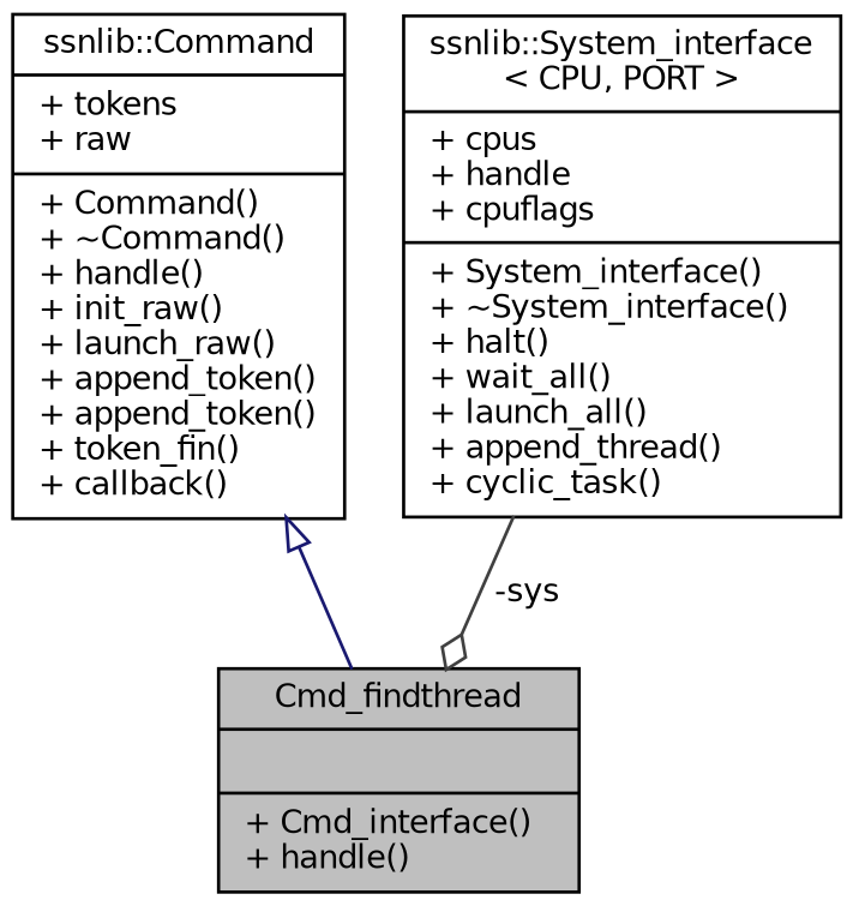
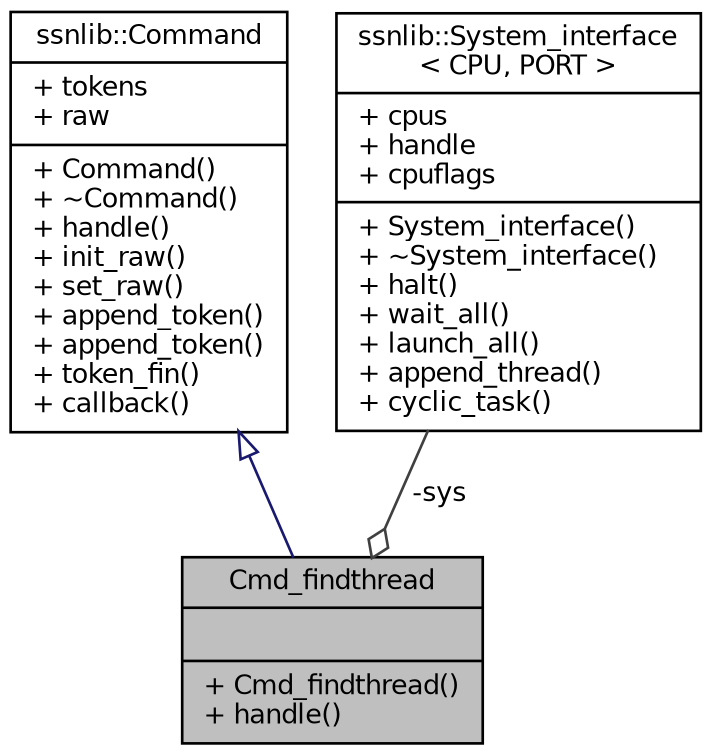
  digraph {
    node [color=black fillcolor=white fontname=Helvetica fontsize=10 shape=record style=filled]
    edge [fontname=Helvetica fontsize=10 labelfontname=Helvetica labelfontsize=10 style=solid]
-   n1 [fillcolor=grey75 fontcolor=black height=0.2 label="{Cmd_findthread\n||+ Cmd_interface()\l+ handle()\l}" width=0.4]
-   n2 [height=0.2 label="{ssnlib::Command\n|+ tokens\l+ raw\l|+ Command()\l+ ~Command()\l+ handle()\l+ init_raw()\l+ launch_raw()\l+ append_token()\l+ append_token()\l+ token_fin()\l+ callback()\l}" width=0.4]
+   n1 [fillcolor=grey75 fontcolor=black height=0.2 label="{Cmd_findthread\n||+ Cmd_findthread()\l+ handle()\l}" width=0.4]
+   n2 [height=0.2 label="{ssnlib::Command\n|+ tokens\l+ raw\l|+ Command()\l+ ~Command()\l+ handle()\l+ init_raw()\l+ set_raw()\l+ append_token()\l+ append_token()\l+ token_fin()\l+ callback()\l}" width=0.4]
    n3 [height=0.2 label="{ssnlib::System_interface\l\< CPU, PORT \>\n|+ cpus\l+ handle\l+ cpuflags\l|+ System_interface()\l+ ~System_interface()\l+ halt()\l+ wait_all()\l+ launch_all()\l+ append_thread()\l+ cyclic_task()\l}" width=0.4]
    n2 -> n1 [arrowtail=onormal color=midnightblue dir=back]
    n3 -> n1 [arrowhead=odiamond color=grey25 label=" -sys"]
  }
